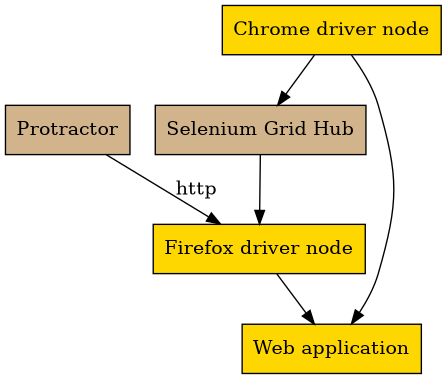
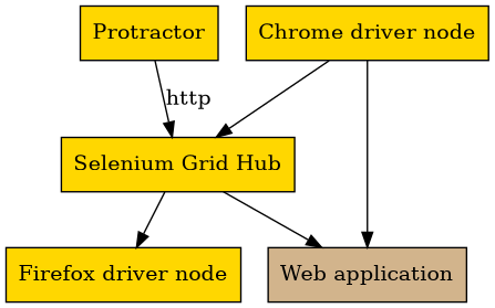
  digraph {
    autosize=false
    node [fillcolor=gold shape=rectangle style=filled]
-   Protractor [fillcolor=tan]
-   "Selenium Grid Hub" [fillcolor=tan]
+   Protractor
+   "Selenium Grid Hub"
    "Firefox driver node"
-   "Web application"
+   "Web application" [fillcolor=tan]
    "Chrome driver node"
-   Protractor -> "Firefox driver node" [label=http]
+   Protractor -> "Selenium Grid Hub" [label=http]
    "Selenium Grid Hub" -> "Firefox driver node"
-   "Firefox driver node" -> "Web application"
+   "Selenium Grid Hub" -> "Web application"
    "Chrome driver node" -> "Selenium Grid Hub"
    "Chrome driver node" -> "Web application"
  }
